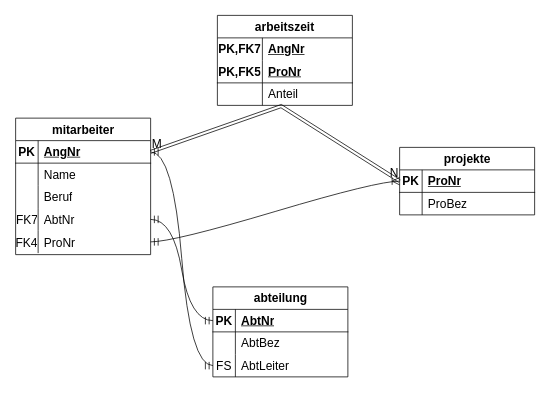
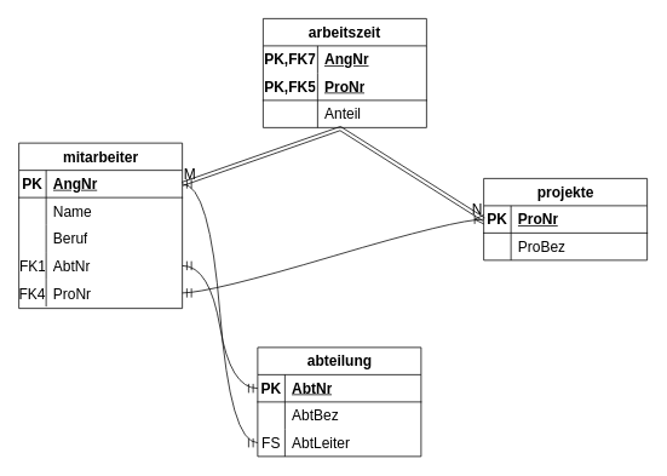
  <mxCell id="0" />
  <mxCell id="1" parent="0" />
  <mxCell id="2" value="mitarbeiter" style="shape=table;startSize=30;container=1;collapsible=1;childLayout=tableLayout;fixedRows=1;rowLines=0;fontStyle=1;align=center;resizeLast=1;html=1;fontSize=16;" vertex="1" parent="1"><mxGeometry x="20" y="157" width="180" height="182" as="geometry" /></mxCell>
  <mxCell id="3" value="" style="shape=tableRow;horizontal=0;startSize=0;swimlaneHead=0;swimlaneBody=0;fillColor=none;collapsible=0;dropTarget=0;points=[[0,0.5],[1,0.5]];portConstraint=eastwest;top=0;left=0;right=0;bottom=1;fontSize=16;" vertex="1" parent="2"><mxGeometry y="30" width="180" height="30" as="geometry" /></mxCell>
  <mxCell id="4" value="PK" style="shape=partialRectangle;connectable=0;fillColor=none;top=0;left=0;bottom=0;right=0;fontStyle=1;overflow=hidden;whiteSpace=wrap;html=1;fontSize=16;" vertex="1" parent="3"><mxGeometry width="30" height="30" as="geometry"><mxRectangle width="30" height="30" as="alternateBounds" /></mxGeometry></mxCell>
  <mxCell id="5" value="AngNr" style="shape=partialRectangle;connectable=0;fillColor=none;top=0;left=0;bottom=0;right=0;align=left;spacingLeft=6;fontStyle=5;overflow=hidden;whiteSpace=wrap;html=1;fontSize=16;" vertex="1" parent="3"><mxGeometry x="30" width="150" height="30" as="geometry"><mxRectangle width="150" height="30" as="alternateBounds" /></mxGeometry></mxCell>
  <mxCell id="6" value="" style="shape=tableRow;horizontal=0;startSize=0;swimlaneHead=0;swimlaneBody=0;fillColor=none;collapsible=0;dropTarget=0;points=[[0,0.5],[1,0.5]];portConstraint=eastwest;top=0;left=0;right=0;bottom=0;fontSize=16;" vertex="1" parent="2"><mxGeometry y="60" width="180" height="30" as="geometry" /></mxCell>
  <mxCell id="7" value="" style="shape=partialRectangle;connectable=0;fillColor=none;top=0;left=0;bottom=0;right=0;editable=1;overflow=hidden;whiteSpace=wrap;html=1;fontSize=16;" vertex="1" parent="6"><mxGeometry width="30" height="30" as="geometry"><mxRectangle width="30" height="30" as="alternateBounds" /></mxGeometry></mxCell>
  <mxCell id="8" value="Name" style="shape=partialRectangle;connectable=0;fillColor=none;top=0;left=0;bottom=0;right=0;align=left;spacingLeft=6;overflow=hidden;whiteSpace=wrap;html=1;fontSize=16;" vertex="1" parent="6"><mxGeometry x="30" width="150" height="30" as="geometry"><mxRectangle width="150" height="30" as="alternateBounds" /></mxGeometry></mxCell>
  <mxCell id="9" value="" style="shape=tableRow;horizontal=0;startSize=0;swimlaneHead=0;swimlaneBody=0;fillColor=none;collapsible=0;dropTarget=0;points=[[0,0.5],[1,0.5]];portConstraint=eastwest;top=0;left=0;right=0;bottom=0;fontSize=16;" vertex="1" parent="2"><mxGeometry y="90" width="180" height="30" as="geometry" /></mxCell>
  <mxCell id="10" value="" style="shape=partialRectangle;connectable=0;fillColor=none;top=0;left=0;bottom=0;right=0;editable=1;overflow=hidden;whiteSpace=wrap;html=1;fontSize=16;" vertex="1" parent="9"><mxGeometry width="30" height="30" as="geometry"><mxRectangle width="30" height="30" as="alternateBounds" /></mxGeometry></mxCell>
  <mxCell id="11" value="Beruf" style="shape=partialRectangle;connectable=0;fillColor=none;top=0;left=0;bottom=0;right=0;align=left;spacingLeft=6;overflow=hidden;whiteSpace=wrap;html=1;fontSize=16;" vertex="1" parent="9"><mxGeometry x="30" width="150" height="30" as="geometry"><mxRectangle width="150" height="30" as="alternateBounds" /></mxGeometry></mxCell>
  <mxCell id="12" value="" style="shape=tableRow;horizontal=0;startSize=0;swimlaneHead=0;swimlaneBody=0;fillColor=none;collapsible=0;dropTarget=0;points=[[0,0.5],[1,0.5]];portConstraint=eastwest;top=0;left=0;right=0;bottom=0;fontSize=16;" vertex="1" parent="2"><mxGeometry y="120" width="180" height="30" as="geometry" /></mxCell>
- <mxCell id="13" value="FK7" style="shape=partialRectangle;connectable=0;fillColor=none;top=0;left=0;bottom=0;right=0;editable=1;overflow=hidden;whiteSpace=wrap;html=1;fontSize=16;" vertex="1" parent="12"><mxGeometry width="30" height="30" as="geometry"><mxRectangle width="30" height="30" as="alternateBounds" /></mxGeometry></mxCell>
+ <mxCell id="13" value="FK1" style="shape=partialRectangle;connectable=0;fillColor=none;top=0;left=0;bottom=0;right=0;editable=1;overflow=hidden;whiteSpace=wrap;html=1;fontSize=16;" vertex="1" parent="12"><mxGeometry width="30" height="30" as="geometry"><mxRectangle width="30" height="30" as="alternateBounds" /></mxGeometry></mxCell>
  <mxCell id="14" value="AbtNr" style="shape=partialRectangle;connectable=0;fillColor=none;top=0;left=0;bottom=0;right=0;align=left;spacingLeft=6;overflow=hidden;whiteSpace=wrap;html=1;fontSize=16;" vertex="1" parent="12"><mxGeometry x="30" width="150" height="30" as="geometry"><mxRectangle width="150" height="30" as="alternateBounds" /></mxGeometry></mxCell>
  <mxCell id="15" value="" style="shape=tableRow;horizontal=0;startSize=0;swimlaneHead=0;swimlaneBody=0;fillColor=none;collapsible=0;dropTarget=0;points=[[0,0.5],[1,0.5]];portConstraint=eastwest;top=0;left=0;right=0;bottom=0;fontSize=16;" vertex="1" parent="2"><mxGeometry y="150" width="180" height="30" as="geometry" /></mxCell>
  <mxCell id="16" value="FK4" style="shape=partialRectangle;connectable=0;fillColor=none;top=0;left=0;bottom=0;right=0;editable=1;overflow=hidden;fontSize=16;" vertex="1" parent="15"><mxGeometry width="30" height="30" as="geometry"><mxRectangle width="30" height="30" as="alternateBounds" /></mxGeometry></mxCell>
  <mxCell id="17" value="ProNr" style="shape=partialRectangle;connectable=0;fillColor=none;top=0;left=0;bottom=0;right=0;align=left;spacingLeft=6;overflow=hidden;fontSize=16;" vertex="1" parent="15"><mxGeometry x="30" width="150" height="30" as="geometry"><mxRectangle width="150" height="30" as="alternateBounds" /></mxGeometry></mxCell>
  <mxCell id="18" value="abteilung" style="shape=table;startSize=30;container=1;collapsible=1;childLayout=tableLayout;fixedRows=1;rowLines=0;fontStyle=1;align=center;resizeLast=1;html=1;fontSize=16;" vertex="1" parent="1"><mxGeometry x="283" y="382" width="180" height="120" as="geometry" /></mxCell>
  <mxCell id="19" value="" style="shape=tableRow;horizontal=0;startSize=0;swimlaneHead=0;swimlaneBody=0;fillColor=none;collapsible=0;dropTarget=0;points=[[0,0.5],[1,0.5]];portConstraint=eastwest;top=0;left=0;right=0;bottom=1;fontSize=16;" vertex="1" parent="18"><mxGeometry y="30" width="180" height="30" as="geometry" /></mxCell>
  <mxCell id="20" value="PK" style="shape=partialRectangle;connectable=0;fillColor=none;top=0;left=0;bottom=0;right=0;fontStyle=1;overflow=hidden;whiteSpace=wrap;html=1;fontSize=16;" vertex="1" parent="19"><mxGeometry width="30" height="30" as="geometry"><mxRectangle width="30" height="30" as="alternateBounds" /></mxGeometry></mxCell>
  <mxCell id="21" value="AbtNr" style="shape=partialRectangle;connectable=0;fillColor=none;top=0;left=0;bottom=0;right=0;align=left;spacingLeft=6;fontStyle=5;overflow=hidden;whiteSpace=wrap;html=1;fontSize=16;" vertex="1" parent="19"><mxGeometry x="30" width="150" height="30" as="geometry"><mxRectangle width="150" height="30" as="alternateBounds" /></mxGeometry></mxCell>
  <mxCell id="22" value="" style="shape=tableRow;horizontal=0;startSize=0;swimlaneHead=0;swimlaneBody=0;fillColor=none;collapsible=0;dropTarget=0;points=[[0,0.5],[1,0.5]];portConstraint=eastwest;top=0;left=0;right=0;bottom=0;fontSize=16;" vertex="1" parent="18"><mxGeometry y="60" width="180" height="30" as="geometry" /></mxCell>
  <mxCell id="23" value="" style="shape=partialRectangle;connectable=0;fillColor=none;top=0;left=0;bottom=0;right=0;editable=1;overflow=hidden;whiteSpace=wrap;html=1;fontSize=16;" vertex="1" parent="22"><mxGeometry width="30" height="30" as="geometry"><mxRectangle width="30" height="30" as="alternateBounds" /></mxGeometry></mxCell>
  <mxCell id="24" value="AbtBez" style="shape=partialRectangle;connectable=0;fillColor=none;top=0;left=0;bottom=0;right=0;align=left;spacingLeft=6;overflow=hidden;whiteSpace=wrap;html=1;fontSize=16;" vertex="1" parent="22"><mxGeometry x="30" width="150" height="30" as="geometry"><mxRectangle width="150" height="30" as="alternateBounds" /></mxGeometry></mxCell>
  <mxCell id="25" value="" style="shape=tableRow;horizontal=0;startSize=0;swimlaneHead=0;swimlaneBody=0;fillColor=none;collapsible=0;dropTarget=0;points=[[0,0.5],[1,0.5]];portConstraint=eastwest;top=0;left=0;right=0;bottom=0;fontSize=16;" vertex="1" parent="18"><mxGeometry y="90" width="180" height="30" as="geometry" /></mxCell>
  <mxCell id="26" value="FS" style="shape=partialRectangle;connectable=0;fillColor=none;top=0;left=0;bottom=0;right=0;editable=1;overflow=hidden;whiteSpace=wrap;html=1;fontSize=16;" vertex="1" parent="25"><mxGeometry width="30" height="30" as="geometry"><mxRectangle width="30" height="30" as="alternateBounds" /></mxGeometry></mxCell>
  <mxCell id="27" value="AbtLeiter" style="shape=partialRectangle;connectable=0;fillColor=none;top=0;left=0;bottom=0;right=0;align=left;spacingLeft=6;overflow=hidden;whiteSpace=wrap;html=1;fontSize=16;" vertex="1" parent="25"><mxGeometry x="30" width="150" height="30" as="geometry"><mxRectangle width="150" height="30" as="alternateBounds" /></mxGeometry></mxCell>
  <mxCell id="28" value="projekte" style="shape=table;startSize=30;container=1;collapsible=1;childLayout=tableLayout;fixedRows=1;rowLines=0;fontStyle=1;align=center;resizeLast=1;html=1;fontSize=16;" vertex="1" parent="1"><mxGeometry x="532" y="196" width="180" height="90" as="geometry" /></mxCell>
  <mxCell id="29" value="" style="shape=tableRow;horizontal=0;startSize=0;swimlaneHead=0;swimlaneBody=0;fillColor=none;collapsible=0;dropTarget=0;points=[[0,0.5],[1,0.5]];portConstraint=eastwest;top=0;left=0;right=0;bottom=1;fontSize=16;" vertex="1" parent="28"><mxGeometry y="30" width="180" height="30" as="geometry" /></mxCell>
  <mxCell id="30" value="PK" style="shape=partialRectangle;connectable=0;fillColor=none;top=0;left=0;bottom=0;right=0;fontStyle=1;overflow=hidden;whiteSpace=wrap;html=1;fontSize=16;" vertex="1" parent="29"><mxGeometry width="30" height="30" as="geometry"><mxRectangle width="30" height="30" as="alternateBounds" /></mxGeometry></mxCell>
  <mxCell id="31" value="ProNr" style="shape=partialRectangle;connectable=0;fillColor=none;top=0;left=0;bottom=0;right=0;align=left;spacingLeft=6;fontStyle=5;overflow=hidden;whiteSpace=wrap;html=1;fontSize=16;" vertex="1" parent="29"><mxGeometry x="30" width="150" height="30" as="geometry"><mxRectangle width="150" height="30" as="alternateBounds" /></mxGeometry></mxCell>
  <mxCell id="32" value="" style="shape=tableRow;horizontal=0;startSize=0;swimlaneHead=0;swimlaneBody=0;fillColor=none;collapsible=0;dropTarget=0;points=[[0,0.5],[1,0.5]];portConstraint=eastwest;top=0;left=0;right=0;bottom=0;fontSize=16;" vertex="1" parent="28"><mxGeometry y="60" width="180" height="30" as="geometry" /></mxCell>
  <mxCell id="33" value="" style="shape=partialRectangle;connectable=0;fillColor=none;top=0;left=0;bottom=0;right=0;editable=1;overflow=hidden;whiteSpace=wrap;html=1;fontSize=16;" vertex="1" parent="32"><mxGeometry width="30" height="30" as="geometry"><mxRectangle width="30" height="30" as="alternateBounds" /></mxGeometry></mxCell>
  <mxCell id="34" value="ProBez" style="shape=partialRectangle;connectable=0;fillColor=none;top=0;left=0;bottom=0;right=0;align=left;spacingLeft=6;overflow=hidden;whiteSpace=wrap;html=1;fontSize=16;" vertex="1" parent="32"><mxGeometry x="30" width="150" height="30" as="geometry"><mxRectangle width="150" height="30" as="alternateBounds" /></mxGeometry></mxCell>
  <mxCell id="35" value="arbeitszeit" style="shape=table;startSize=30;container=1;collapsible=1;childLayout=tableLayout;fixedRows=1;rowLines=0;fontStyle=1;align=center;resizeLast=1;html=1;whiteSpace=wrap;fontSize=16;" vertex="1" parent="1"><mxGeometry x="289" y="20" width="180" height="120" as="geometry" /></mxCell>
  <mxCell id="36" value="" style="shape=tableRow;horizontal=0;startSize=0;swimlaneHead=0;swimlaneBody=0;fillColor=none;collapsible=0;dropTarget=0;points=[[0,0.5],[1,0.5]];portConstraint=eastwest;top=0;left=0;right=0;bottom=0;html=1;fontSize=16;" vertex="1" parent="35"><mxGeometry y="30" width="180" height="30" as="geometry" /></mxCell>
  <mxCell id="37" value="PK,FK7" style="shape=partialRectangle;connectable=0;fillColor=none;top=0;left=0;bottom=0;right=0;fontStyle=1;overflow=hidden;html=1;whiteSpace=wrap;fontSize=16;" vertex="1" parent="36"><mxGeometry width="60" height="30" as="geometry"><mxRectangle width="60" height="30" as="alternateBounds" /></mxGeometry></mxCell>
  <mxCell id="38" value="AngNr" style="shape=partialRectangle;connectable=0;fillColor=none;top=0;left=0;bottom=0;right=0;align=left;spacingLeft=6;fontStyle=5;overflow=hidden;html=1;whiteSpace=wrap;fontSize=16;" vertex="1" parent="36"><mxGeometry x="60" width="120" height="30" as="geometry"><mxRectangle width="120" height="30" as="alternateBounds" /></mxGeometry></mxCell>
  <mxCell id="39" value="" style="shape=tableRow;horizontal=0;startSize=0;swimlaneHead=0;swimlaneBody=0;fillColor=none;collapsible=0;dropTarget=0;points=[[0,0.5],[1,0.5]];portConstraint=eastwest;top=0;left=0;right=0;bottom=1;html=1;fontSize=16;" vertex="1" parent="35"><mxGeometry y="60" width="180" height="30" as="geometry" /></mxCell>
  <mxCell id="40" value="PK,FK5" style="shape=partialRectangle;connectable=0;fillColor=none;top=0;left=0;bottom=0;right=0;fontStyle=1;overflow=hidden;html=1;whiteSpace=wrap;fontSize=16;" vertex="1" parent="39"><mxGeometry width="60" height="30" as="geometry"><mxRectangle width="60" height="30" as="alternateBounds" /></mxGeometry></mxCell>
  <mxCell id="41" value="ProNr" style="shape=partialRectangle;connectable=0;fillColor=none;top=0;left=0;bottom=0;right=0;align=left;spacingLeft=6;fontStyle=5;overflow=hidden;html=1;whiteSpace=wrap;fontSize=16;" vertex="1" parent="39"><mxGeometry x="60" width="120" height="30" as="geometry"><mxRectangle width="120" height="30" as="alternateBounds" /></mxGeometry></mxCell>
  <mxCell id="42" value="" style="shape=tableRow;horizontal=0;startSize=0;swimlaneHead=0;swimlaneBody=0;fillColor=none;collapsible=0;dropTarget=0;points=[[0,0.5],[1,0.5]];portConstraint=eastwest;top=0;left=0;right=0;bottom=0;html=1;fontSize=16;" vertex="1" parent="35"><mxGeometry y="90" width="180" height="30" as="geometry" /></mxCell>
  <mxCell id="43" value="" style="shape=partialRectangle;connectable=0;fillColor=none;top=0;left=0;bottom=0;right=0;editable=1;overflow=hidden;html=1;whiteSpace=wrap;fontSize=16;" vertex="1" parent="42"><mxGeometry width="60" height="30" as="geometry"><mxRectangle width="60" height="30" as="alternateBounds" /></mxGeometry></mxCell>
  <mxCell id="44" value="Anteil" style="shape=partialRectangle;connectable=0;fillColor=none;top=0;left=0;bottom=0;right=0;align=left;spacingLeft=6;overflow=hidden;html=1;whiteSpace=wrap;fontSize=16;" vertex="1" parent="42"><mxGeometry x="60" width="120" height="30" as="geometry"><mxRectangle width="120" height="30" as="alternateBounds" /></mxGeometry></mxCell>
  <mxCell id="45" value="" style="edgeStyle=entityRelationEdgeStyle;fontSize=12;html=1;endArrow=ERmandOne;startArrow=ERmandOne;rounded=0;startSize=8;endSize=8;curved=1;exitX=1;exitY=0.5;exitDx=0;exitDy=0;entryX=0;entryY=0.5;entryDx=0;entryDy=0;" edge="1" parent="1" source="3" target="25"><mxGeometry width="100" height="100" relative="1" as="geometry"><mxPoint x="285" y="409" as="sourcePoint" /><mxPoint x="385" y="309" as="targetPoint" /></mxGeometry></mxCell>
  <mxCell id="46" value="" style="edgeStyle=entityRelationEdgeStyle;fontSize=12;html=1;endArrow=ERmandOne;startArrow=ERmandOne;rounded=0;startSize=8;endSize=8;curved=1;exitX=1;exitY=0.5;exitDx=0;exitDy=0;entryX=0;entryY=0.5;entryDx=0;entryDy=0;" edge="1" parent="1" source="12" target="19"><mxGeometry width="100" height="100" relative="1" as="geometry"><mxPoint x="285" y="409" as="sourcePoint" /><mxPoint x="385" y="309" as="targetPoint" /></mxGeometry></mxCell>
  <mxCell id="47" value="" style="edgeStyle=entityRelationEdgeStyle;fontSize=12;html=1;endArrow=ERoneToMany;startArrow=ERmandOne;rounded=0;startSize=8;endSize=8;curved=1;entryX=0;entryY=0.5;entryDx=0;entryDy=0;exitX=1;exitY=0.5;exitDx=0;exitDy=0;" edge="1" parent="1" source="15" target="29"><mxGeometry width="100" height="100" relative="1" as="geometry"><mxPoint x="214" y="343" as="sourcePoint" /><mxPoint x="507" y="278" as="targetPoint" /><Array as="points"><mxPoint x="275" y="336" /><mxPoint x="490" y="332" /><mxPoint x="401" y="306" /><mxPoint x="431" y="329" /><mxPoint x="485" y="337" /></Array></mxGeometry></mxCell>
  <mxCell id="48" value="" style="shape=link;html=1;rounded=0;fontSize=12;startSize=8;endSize=8;curved=1;exitX=1;exitY=0.5;exitDx=0;exitDy=0;entryX=0;entryY=0.5;entryDx=0;entryDy=0;" edge="1" parent="1" source="3" target="29"><mxGeometry relative="1" as="geometry"><mxPoint x="360" y="357" as="sourcePoint" /><mxPoint x="520" y="357" as="targetPoint" /><Array as="points"><mxPoint x="374" y="141" /></Array></mxGeometry></mxCell>
  <mxCell id="49" value="M" style="resizable=0;html=1;whiteSpace=wrap;align=left;verticalAlign=bottom;fontSize=16;" connectable="0" vertex="1" parent="48"><mxGeometry x="-1" relative="1" as="geometry" /></mxCell>
  <mxCell id="50" value="N" style="resizable=0;html=1;whiteSpace=wrap;align=right;verticalAlign=bottom;fontSize=16;" connectable="0" vertex="1" parent="48"><mxGeometry x="1" relative="1" as="geometry" /></mxCell>
